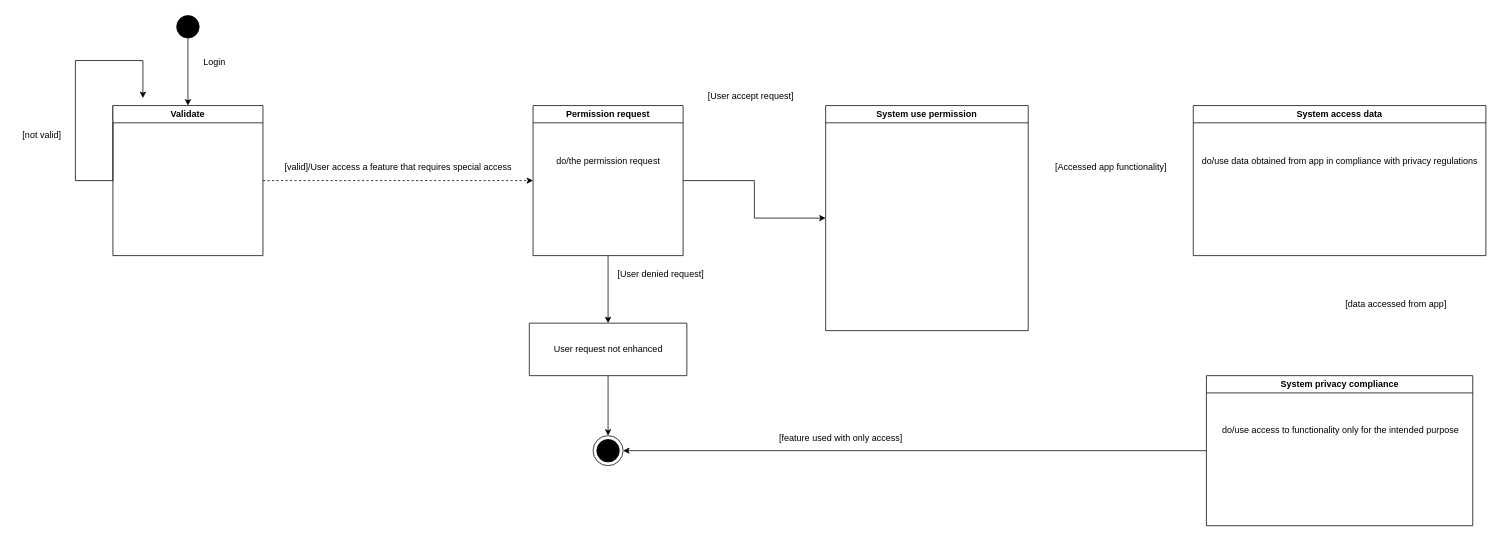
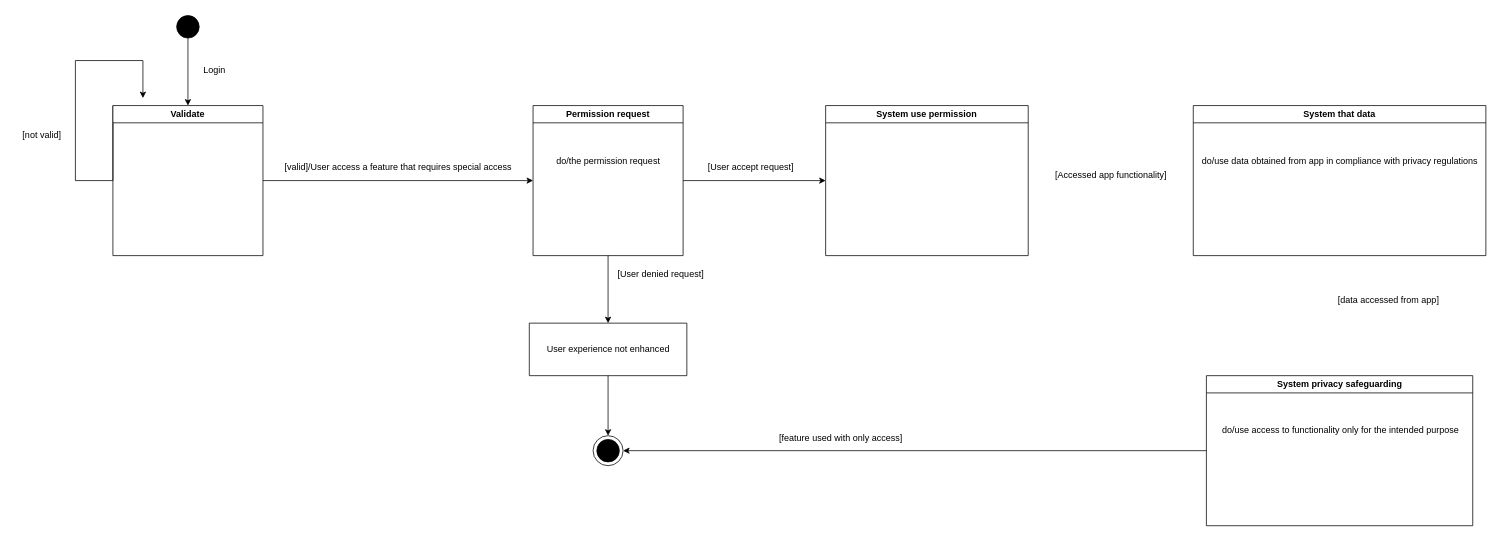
  <mxCell id="0" />
  <mxCell id="1" parent="0" />
  <mxCell id="2" style="edgeStyle=orthogonalEdgeStyle;rounded=0;orthogonalLoop=1;jettySize=auto;html=1;entryX=0.5;entryY=0;entryDx=0;entryDy=0;" edge="1" parent="1" source="3" target="6"><mxGeometry relative="1" as="geometry" /></mxCell>
  <mxCell id="3" value="" style="ellipse;whiteSpace=wrap;html=1;aspect=fixed;fillColor=#000000;" vertex="1" parent="1"><mxGeometry x="235" y="20" width="30" height="30" as="geometry" /></mxCell>
  <mxCell id="4" style="edgeStyle=orthogonalEdgeStyle;rounded=0;orthogonalLoop=1;jettySize=auto;html=1;exitX=0;exitY=0;exitDx=0;exitDy=0;" edge="1" parent="1" source="6"><mxGeometry relative="1" as="geometry"><mxPoint x="190" y="130" as="targetPoint" /><Array as="points"><mxPoint x="150" y="240" /><mxPoint x="100" y="240" /><mxPoint x="100" y="80" /><mxPoint x="190" y="80" /></Array></mxGeometry></mxCell>
- <mxCell id="5" style="edgeStyle=orthogonalEdgeStyle;rounded=0;orthogonalLoop=1;jettySize=auto;html=1;entryX=0;entryY=0.5;entryDx=0;entryDy=0;dashed=1;" edge="1" parent="1" source="6" target="11"><mxGeometry relative="1" as="geometry" /></mxCell>
+ <mxCell id="5" style="edgeStyle=orthogonalEdgeStyle;rounded=0;orthogonalLoop=1;jettySize=auto;html=1;entryX=0;entryY=0.5;entryDx=0;entryDy=0;" edge="1" parent="1" source="6" target="11"><mxGeometry relative="1" as="geometry" /></mxCell>
  <mxCell id="6" value="Validate" style="swimlane;whiteSpace=wrap;html=1;" vertex="1" parent="1"><mxGeometry x="150" y="140" width="200" height="200" as="geometry" /></mxCell>
- <mxCell id="7" value="Login" style="text;html=1;align=center;verticalAlign=middle;resizable=0;points=[];autosize=1;strokeColor=none;fillColor=none;" vertex="1" parent="1"><mxGeometry x="260" y="68" width="50" height="30" as="geometry" /></mxCell>
+ <mxCell id="7" value="Login" style="text;html=1;align=center;verticalAlign=middle;resizable=0;points=[];autosize=1;strokeColor=none;fillColor=none;" vertex="1" parent="1"><mxGeometry x="260" y="78" width="50" height="30" as="geometry" /></mxCell>
  <mxCell id="8" value="[not valid]" style="text;html=1;align=center;verticalAlign=middle;resizable=0;points=[];autosize=1;strokeColor=none;fillColor=none;" vertex="1" parent="1"><mxGeometry x="20" y="165" width="70" height="30" as="geometry" /></mxCell>
  <mxCell id="9" style="edgeStyle=orthogonalEdgeStyle;rounded=0;orthogonalLoop=1;jettySize=auto;html=1;entryX=0;entryY=0.5;entryDx=0;entryDy=0;" edge="1" parent="1" source="11" target="14"><mxGeometry relative="1" as="geometry" /></mxCell>
  <mxCell id="10" style="edgeStyle=orthogonalEdgeStyle;rounded=0;orthogonalLoop=1;jettySize=auto;html=1;entryX=0.5;entryY=0;entryDx=0;entryDy=0;" edge="1" parent="1" source="11" target="27"><mxGeometry relative="1" as="geometry" /></mxCell>
  <mxCell id="11" value="Permission request" style="swimlane;whiteSpace=wrap;html=1;" vertex="1" parent="1"><mxGeometry x="710" y="140" width="200" height="200" as="geometry" /></mxCell>
  <mxCell id="12" value="do/the permission request" style="text;html=1;align=center;verticalAlign=middle;resizable=0;points=[];autosize=1;strokeColor=none;fillColor=none;" vertex="1" parent="11"><mxGeometry x="10" y="60" width="180" height="30" as="geometry" /></mxCell>
  <mxCell id="13" value="[valid]/User access a feature that requires special access" style="text;html=1;align=center;verticalAlign=middle;resizable=0;points=[];autosize=1;strokeColor=none;fillColor=none;" vertex="1" parent="1"><mxGeometry x="365" y="208" width="330" height="30" as="geometry" /></mxCell>
- <mxCell id="14" value="System use permission" style="swimlane;whiteSpace=wrap;html=1;" vertex="1" parent="1"><mxGeometry x="1100" y="140" width="270" height="300" as="geometry" /></mxCell>
- <mxCell id="15" value="[User accept request]" style="text;html=1;align=center;verticalAlign=middle;resizable=0;points=[];autosize=1;strokeColor=none;fillColor=none;" vertex="1" parent="1"><mxGeometry x="930" y="113" width="140" height="30" as="geometry" /></mxCell>
- <mxCell id="16" value="System access data" style="swimlane;whiteSpace=wrap;html=1;" vertex="1" parent="1"><mxGeometry x="1590" y="140" width="390" height="200" as="geometry" /></mxCell>
+ <mxCell id="14" value="System use permission" style="swimlane;whiteSpace=wrap;html=1;" vertex="1" parent="1"><mxGeometry x="1100" y="140" width="270" height="200" as="geometry" /></mxCell>
+ <mxCell id="15" value="[User accept request]" style="text;html=1;align=center;verticalAlign=middle;resizable=0;points=[];autosize=1;strokeColor=none;fillColor=none;" vertex="1" parent="1"><mxGeometry x="930" y="208" width="140" height="30" as="geometry" /></mxCell>
+ <mxCell id="16" value="System that data" style="swimlane;whiteSpace=wrap;html=1;" vertex="1" parent="1"><mxGeometry x="1590" y="140" width="390" height="200" as="geometry" /></mxCell>
  <mxCell id="17" value="do/use data obtained from app in compliance with privacy regulations" style="text;html=1;align=center;verticalAlign=middle;resizable=0;points=[];autosize=1;strokeColor=none;fillColor=none;" vertex="1" parent="16"><mxGeometry y="60" width="390" height="30" as="geometry" /></mxCell>
- <mxCell id="18" value="[Accessed app functionality]" style="text;html=1;align=center;verticalAlign=middle;resizable=0;points=[];autosize=1;strokeColor=none;fillColor=none;" vertex="1" parent="1"><mxGeometry x="1395" y="208" width="170" height="30" as="geometry" /></mxCell>
+ <mxCell id="18" value="[Accessed app functionality]" style="text;html=1;align=center;verticalAlign=middle;resizable=0;points=[];autosize=1;strokeColor=none;fillColor=none;" vertex="1" parent="1"><mxGeometry x="1395" y="218" width="170" height="30" as="geometry" /></mxCell>
  <mxCell id="19" style="edgeStyle=orthogonalEdgeStyle;rounded=0;orthogonalLoop=1;jettySize=auto;html=1;entryX=1;entryY=0.5;entryDx=0;entryDy=0;" edge="1" parent="1" source="20" target="23"><mxGeometry relative="1" as="geometry" /></mxCell>
- <mxCell id="20" value="System privacy compliance" style="swimlane;whiteSpace=wrap;html=1;" vertex="1" parent="1"><mxGeometry x="1607.5" y="500" width="355" height="200" as="geometry" /></mxCell>
+ <mxCell id="20" value="System privacy safeguarding" style="swimlane;whiteSpace=wrap;html=1;" vertex="1" parent="1"><mxGeometry x="1607.5" y="500" width="355" height="200" as="geometry" /></mxCell>
  <mxCell id="21" value="do/use access to functionality only for the intended purpose" style="text;html=1;align=center;verticalAlign=middle;resizable=0;points=[];autosize=1;strokeColor=none;fillColor=none;" vertex="1" parent="20"><mxGeometry x="8" y="58" width="340" height="30" as="geometry" /></mxCell>
- <mxCell id="22" value="[data accessed from app]" style="text;html=1;align=center;verticalAlign=middle;resizable=0;points=[];autosize=1;strokeColor=none;fillColor=none;" vertex="1" parent="1"><mxGeometry x="1780" y="390" width="160" height="30" as="geometry" /></mxCell>
+ <mxCell id="22" value="[data accessed from app]" style="text;html=1;align=center;verticalAlign=middle;resizable=0;points=[];autosize=1;strokeColor=none;fillColor=none;" vertex="1" parent="1"><mxGeometry x="1770" y="385" width="160" height="30" as="geometry" /></mxCell>
  <mxCell id="23" value="" style="ellipse;whiteSpace=wrap;html=1;aspect=fixed;" vertex="1" parent="1"><mxGeometry x="790" y="580" width="40" height="40" as="geometry" /></mxCell>
  <mxCell id="24" value="" style="ellipse;whiteSpace=wrap;html=1;aspect=fixed;fillColor=#000000;" vertex="1" parent="1"><mxGeometry x="795" y="585" width="30" height="30" as="geometry" /></mxCell>
  <mxCell id="25" value="[User denied request]" style="text;html=1;align=center;verticalAlign=middle;resizable=0;points=[];autosize=1;strokeColor=none;fillColor=none;" vertex="1" parent="1"><mxGeometry x="810" y="350" width="140" height="30" as="geometry" /></mxCell>
  <mxCell id="26" style="edgeStyle=orthogonalEdgeStyle;rounded=0;orthogonalLoop=1;jettySize=auto;html=1;entryX=0.5;entryY=0;entryDx=0;entryDy=0;" edge="1" parent="1" source="27" target="23"><mxGeometry relative="1" as="geometry" /></mxCell>
  <mxCell id="27" value="" style="swimlane;startSize=0;" vertex="1" parent="1"><mxGeometry x="705" y="430" width="210" height="70" as="geometry" /></mxCell>
- <mxCell id="28" value="User request not enhanced" style="text;html=1;align=center;verticalAlign=middle;resizable=0;points=[];autosize=1;strokeColor=none;fillColor=none;" vertex="1" parent="27"><mxGeometry x="10" y="20" width="190" height="30" as="geometry" /></mxCell>
+ <mxCell id="28" value="User experience not enhanced" style="text;html=1;align=center;verticalAlign=middle;resizable=0;points=[];autosize=1;strokeColor=none;fillColor=none;" vertex="1" parent="27"><mxGeometry x="10" y="20" width="190" height="30" as="geometry" /></mxCell>
  <mxCell id="29" value="[feature used with only access]" style="text;html=1;align=center;verticalAlign=middle;resizable=0;points=[];autosize=1;strokeColor=none;fillColor=none;" vertex="1" parent="1"><mxGeometry x="1020" y="568" width="200" height="30" as="geometry" /></mxCell>
